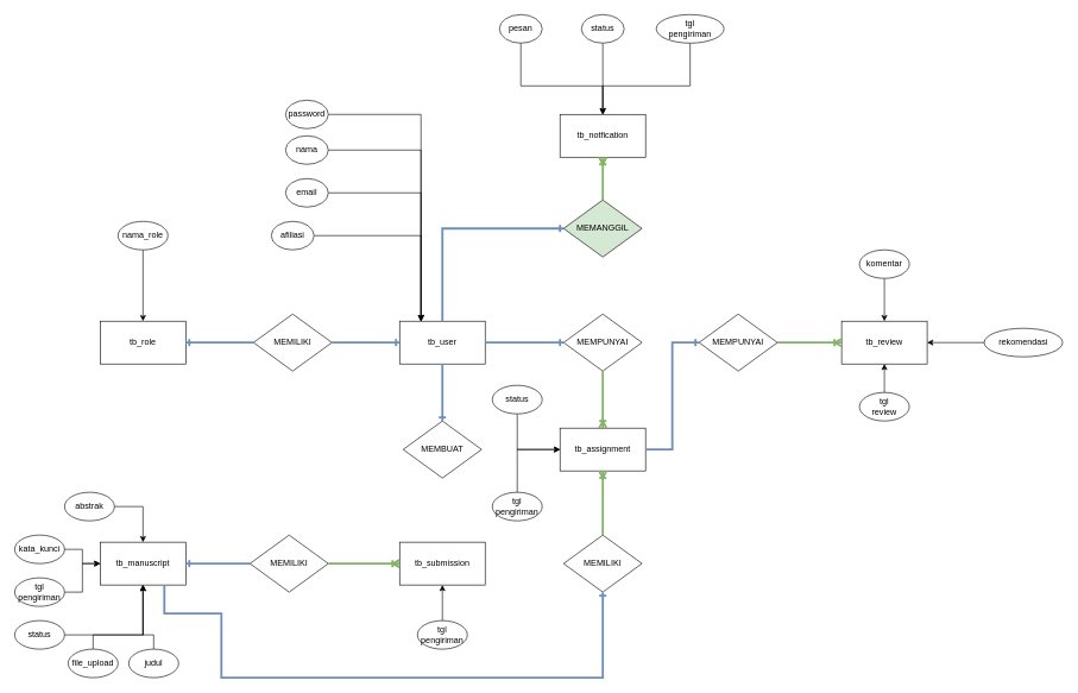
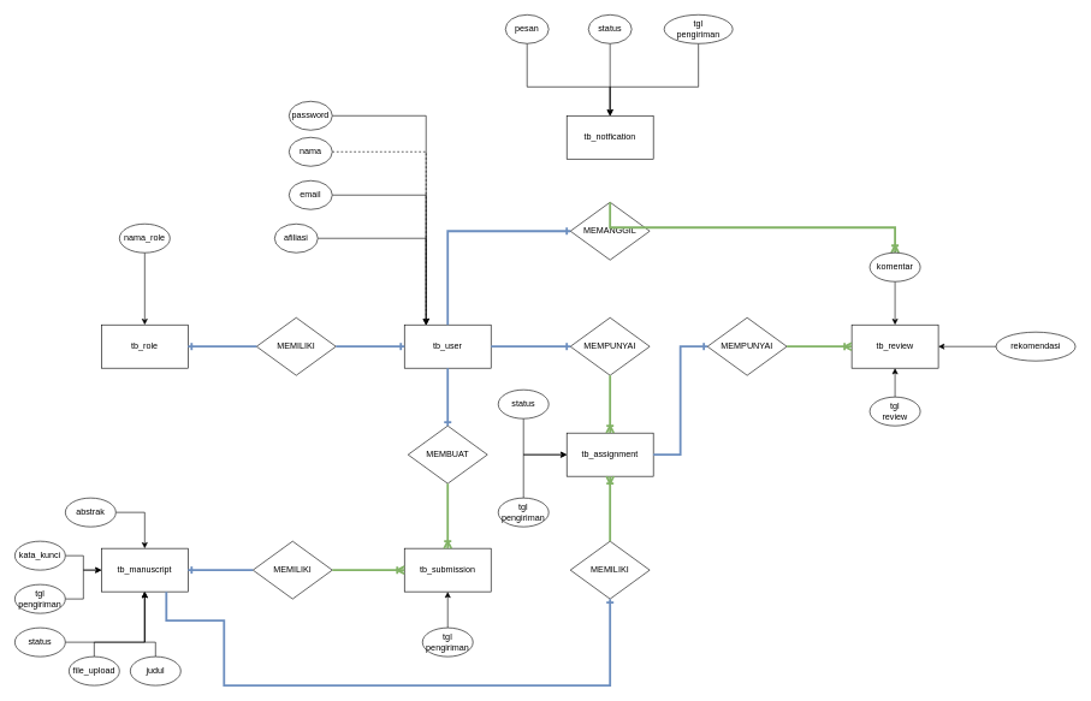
  <mxCell id="0" />
  <mxCell id="1" parent="0" />
  <mxCell id="2" value="tb_assignment" style="rounded=0;whiteSpace=wrap;html=1;" vertex="1" parent="1"><mxGeometry x="785" y="600" width="120" height="60" as="geometry" /></mxCell>
  <mxCell id="3" value="tb_role" style="rounded=0;whiteSpace=wrap;html=1;" vertex="1" parent="1"><mxGeometry x="140" y="450" width="120" height="60" as="geometry" /></mxCell>
  <mxCell id="4" value="tb_review&lt;span style=&quot;color: rgba(0, 0, 0, 0); font-family: monospace; font-size: 0px; text-align: start; text-wrap-mode: nowrap;&quot;&gt;%3CmxGraphModel%3E%3Croot%3E%3CmxCell%20id%3D%220%22%2F%3E%3CmxCell%20id%3D%221%22%20parent%3D%220%22%2F%3E%3CmxCell%20id%3D%222%22%20value%3D%22tb_role%22%20style%3D%22rounded%3D0%3BwhiteSpace%3Dwrap%3Bhtml%3D1%3B%22%20vertex%3D%221%22%20parent%3D%221%22%3E%3CmxGeometry%20x%3D%22140%22%20y%3D%22180%22%20width%3D%22120%22%20height%3D%2260%22%20as%3D%22geometry%22%2F%3E%3C%2FmxCell%3E%3C%2Froot%3E%3C%2FmxGraphModel%3E&lt;/span&gt;" style="rounded=0;whiteSpace=wrap;html=1;" vertex="1" parent="1"><mxGeometry x="1180" y="450" width="120" height="60" as="geometry" /></mxCell>
  <mxCell id="5" value="tb_user" style="rounded=0;whiteSpace=wrap;html=1;" vertex="1" parent="1"><mxGeometry x="560" y="450" width="120" height="60" as="geometry" /></mxCell>
  <mxCell id="6" value="tb_manuscript" style="rounded=0;whiteSpace=wrap;html=1;" vertex="1" parent="1"><mxGeometry x="140" y="760" width="120" height="60" as="geometry" /></mxCell>
  <mxCell id="7" value="tb_notfication" style="rounded=0;whiteSpace=wrap;html=1;" vertex="1" parent="1"><mxGeometry x="785" y="160" width="120" height="60" as="geometry" /></mxCell>
  <mxCell id="8" value="tb_submission" style="rounded=0;whiteSpace=wrap;html=1;" vertex="1" parent="1"><mxGeometry x="560" y="760" width="120" height="60" as="geometry" /></mxCell>
- <mxCell id="9" style="edgeStyle=orthogonalEdgeStyle;rounded=0;orthogonalLoop=1;jettySize=auto;html=1;entryX=0.25;entryY=0;entryDx=0;entryDy=0;" edge="1" parent="1" source="10" target="5"><mxGeometry relative="1" as="geometry"><Array as="points"><mxPoint x="590" y="210" /></Array></mxGeometry></mxCell>
+ <mxCell id="9" style="edgeStyle=orthogonalEdgeStyle;rounded=0;orthogonalLoop=1;jettySize=auto;html=1;entryX=0.25;entryY=0;entryDx=0;entryDy=0;dashed=1;" edge="1" parent="1" source="10" target="5"><mxGeometry relative="1" as="geometry"><Array as="points"><mxPoint x="590" y="210" /></Array></mxGeometry></mxCell>
  <mxCell id="10" value="nama" style="ellipse;whiteSpace=wrap;html=1;" vertex="1" parent="1"><mxGeometry x="400" width="60" height="40" as="geometry" y="190" /></mxCell>
  <mxCell id="11" style="edgeStyle=orthogonalEdgeStyle;rounded=0;orthogonalLoop=1;jettySize=auto;html=1;entryX=0.25;entryY=0;entryDx=0;entryDy=0;" edge="1" parent="1" source="12" target="5"><mxGeometry relative="1" as="geometry"><Array as="points"><mxPoint x="590" y="270" /></Array></mxGeometry></mxCell>
  <mxCell id="12" value="email" style="ellipse;whiteSpace=wrap;html=1;" vertex="1" parent="1"><mxGeometry x="400" y="250" width="60" height="40" as="geometry" /></mxCell>
  <mxCell id="13" style="edgeStyle=orthogonalEdgeStyle;rounded=0;orthogonalLoop=1;jettySize=auto;html=1;entryX=0.25;entryY=0;entryDx=0;entryDy=0;" edge="1" parent="1" source="14" target="5"><mxGeometry relative="1" as="geometry"><mxPoint x="620" y="450" as="targetPoint" /><Array as="points"><mxPoint x="590" y="160" /></Array></mxGeometry></mxCell>
  <mxCell id="14" value="password" style="ellipse;whiteSpace=wrap;html=1;" vertex="1" parent="1"><mxGeometry x="400" y="140" width="60" height="40" as="geometry" /></mxCell>
  <mxCell id="15" style="edgeStyle=orthogonalEdgeStyle;rounded=0;orthogonalLoop=1;jettySize=auto;html=1;entryX=0.25;entryY=0;entryDx=0;entryDy=0;" edge="1" parent="1" source="16" target="5"><mxGeometry relative="1" as="geometry"><Array as="points"><mxPoint x="590" y="330" /></Array></mxGeometry></mxCell>
  <mxCell id="16" value="afiliasi" style="ellipse;whiteSpace=wrap;html=1;" vertex="1" parent="1"><mxGeometry x="380" y="310" width="60" height="40" as="geometry" /></mxCell>
  <mxCell id="17" style="edgeStyle=orthogonalEdgeStyle;rounded=0;orthogonalLoop=1;jettySize=auto;html=1;entryX=0.5;entryY=0;entryDx=0;entryDy=0;" edge="1" parent="1" source="18" target="3"><mxGeometry relative="1" as="geometry" /></mxCell>
  <mxCell id="18" value="nama_role" style="ellipse;whiteSpace=wrap;html=1;" vertex="1" parent="1"><mxGeometry x="165" y="310" width="70" height="40" as="geometry" /></mxCell>
  <mxCell id="19" value="MEMILIKI" style="rhombus;whiteSpace=wrap;html=1;" vertex="1" parent="1"><mxGeometry x="355" y="440" width="110" height="80" as="geometry" /></mxCell>
  <mxCell id="20" value="" style="edgeStyle=elbowEdgeStyle;fontSize=12;html=1;endArrow=ERone;endFill=1;rounded=0;elbow=vertical;entryX=0;entryY=0.5;entryDx=0;entryDy=0;exitX=1;exitY=0.5;exitDx=0;exitDy=0;strokeWidth=3;fillColor=#dae8fc;strokeColor=#6c8ebf;" edge="1" parent="1" source="19" target="5"><mxGeometry width="100" height="100" relative="1" as="geometry"><mxPoint x="330" y="530" as="sourcePoint" /><mxPoint x="430" y="430" as="targetPoint" /></mxGeometry></mxCell>
  <mxCell id="21" value="" style="edgeStyle=elbowEdgeStyle;fontSize=12;html=1;endArrow=ERone;endFill=1;rounded=0;elbow=vertical;entryX=1;entryY=0.5;entryDx=0;entryDy=0;exitX=0;exitY=0.5;exitDx=0;exitDy=0;strokeWidth=3;fillColor=#dae8fc;strokeColor=#6c8ebf;" edge="1" parent="1" source="19" target="3"><mxGeometry width="100" height="100" relative="1" as="geometry"><mxPoint x="290" y="540" as="sourcePoint" /><mxPoint x="385" y="540" as="targetPoint" /></mxGeometry></mxCell>
  <mxCell id="22" value="MEMBUAT" style="rhombus;whiteSpace=wrap;html=1;" vertex="1" parent="1"><mxGeometry x="565" y="590" width="110" height="80" as="geometry" /></mxCell>
  <mxCell id="23" value="" style="edgeStyle=elbowEdgeStyle;fontSize=12;html=1;endArrow=ERone;endFill=1;rounded=0;elbow=vertical;exitX=0.5;exitY=1;exitDx=0;exitDy=0;strokeWidth=3;fillColor=#dae8fc;strokeColor=#6c8ebf;" edge="1" parent="1" source="5" target="22"><mxGeometry width="100" height="100" relative="1" as="geometry"><mxPoint x="440" y="600" as="sourcePoint" /><mxPoint x="535" y="600" as="targetPoint" /></mxGeometry></mxCell>
+ <mxCell id="24" value="" style="edgeStyle=elbowEdgeStyle;fontSize=12;html=1;endArrow=ERoneToMany;rounded=0;strokeWidth=3;fillColor=#d5e8d4;strokeColor=#82b366;elbow=vertical;entryX=0.5;entryY=0;entryDx=0;entryDy=0;exitX=0.5;exitY=1;exitDx=0;exitDy=0;" edge="1" parent="1" source="22" target="8"><mxGeometry width="100" height="100" relative="1" as="geometry"><mxPoint x="550" y="780" as="sourcePoint" /><mxPoint x="650" y="680" as="targetPoint" /></mxGeometry></mxCell>
  <mxCell id="25" value="MEMILIKI" style="rhombus;whiteSpace=wrap;html=1;" vertex="1" parent="1"><mxGeometry x="350" y="750" width="110" height="80" as="geometry" /></mxCell>
  <mxCell id="26" value="" style="edgeStyle=elbowEdgeStyle;fontSize=12;html=1;endArrow=ERoneToMany;rounded=0;strokeWidth=3;fillColor=#d5e8d4;strokeColor=#82b366;elbow=vertical;entryX=0;entryY=0.5;entryDx=0;entryDy=0;exitX=1;exitY=0.5;exitDx=0;exitDy=0;" edge="1" parent="1" source="25" target="8"><mxGeometry width="100" height="100" relative="1" as="geometry"><mxPoint x="500" y="800" as="sourcePoint" /><mxPoint x="500" y="890" as="targetPoint" /></mxGeometry></mxCell>
  <mxCell id="27" value="" style="edgeStyle=elbowEdgeStyle;fontSize=12;html=1;endArrow=ERone;endFill=1;rounded=0;elbow=vertical;entryX=1;entryY=0.5;entryDx=0;entryDy=0;exitX=0;exitY=0.5;exitDx=0;exitDy=0;strokeWidth=3;fillColor=#dae8fc;strokeColor=#6c8ebf;" edge="1" parent="1" source="25" target="6"><mxGeometry width="100" height="100" relative="1" as="geometry"><mxPoint x="235" y="800" as="sourcePoint" /><mxPoint x="330" y="800" as="targetPoint" /></mxGeometry></mxCell>
  <mxCell id="28" value="MEMPUNYAI" style="rhombus;whiteSpace=wrap;html=1;" vertex="1" parent="1"><mxGeometry x="790" y="440" width="110" height="80" as="geometry" /></mxCell>
  <mxCell id="29" value="" style="edgeStyle=elbowEdgeStyle;fontSize=12;html=1;endArrow=ERone;endFill=1;rounded=0;elbow=vertical;exitX=1;exitY=0.5;exitDx=0;exitDy=0;strokeWidth=3;fillColor=#dae8fc;strokeColor=#6c8ebf;entryX=0;entryY=0.5;entryDx=0;entryDy=0;" edge="1" parent="1" source="5" target="28"><mxGeometry width="100" height="100" relative="1" as="geometry"><mxPoint x="730" y="520" as="sourcePoint" /><mxPoint x="730" y="600" as="targetPoint" /></mxGeometry></mxCell>
  <mxCell id="30" value="" style="edgeStyle=elbowEdgeStyle;fontSize=12;html=1;endArrow=ERoneToMany;rounded=0;strokeWidth=3;fillColor=#d5e8d4;strokeColor=#82b366;elbow=vertical;entryX=0.5;entryY=0;entryDx=0;entryDy=0;exitX=0.5;exitY=1;exitDx=0;exitDy=0;" edge="1" parent="1" source="28" target="2"><mxGeometry width="100" height="100" relative="1" as="geometry"><mxPoint x="770" y="510" as="sourcePoint" /><mxPoint x="770" y="600" as="targetPoint" /></mxGeometry></mxCell>
  <mxCell id="31" value="MEMPUNYAI" style="rhombus;whiteSpace=wrap;html=1;" vertex="1" parent="1"><mxGeometry x="980" y="440" width="110" height="80" as="geometry" /></mxCell>
  <mxCell id="32" value="" style="edgeStyle=orthogonalEdgeStyle;fontSize=12;html=1;endArrow=ERone;endFill=1;rounded=0;elbow=vertical;exitX=1;exitY=0.5;exitDx=0;exitDy=0;strokeWidth=3;fillColor=#dae8fc;strokeColor=#6c8ebf;entryX=0;entryY=0.5;entryDx=0;entryDy=0;" edge="1" parent="1" source="2" target="31"><mxGeometry width="100" height="100" relative="1" as="geometry"><mxPoint x="930" y="640" as="sourcePoint" /><mxPoint x="1040" y="640" as="targetPoint" /></mxGeometry></mxCell>
  <mxCell id="33" value="" style="edgeStyle=elbowEdgeStyle;fontSize=12;html=1;endArrow=ERoneToMany;rounded=0;strokeWidth=3;fillColor=#d5e8d4;strokeColor=#82b366;elbow=vertical;entryX=0;entryY=0.5;entryDx=0;entryDy=0;exitX=1;exitY=0.5;exitDx=0;exitDy=0;" edge="1" parent="1" source="31" target="4"><mxGeometry width="100" height="100" relative="1" as="geometry"><mxPoint x="1120" y="520" as="sourcePoint" /><mxPoint x="1120" y="600" as="targetPoint" /></mxGeometry></mxCell>
  <mxCell id="34" style="edgeStyle=orthogonalEdgeStyle;rounded=0;orthogonalLoop=1;jettySize=auto;html=1;entryX=0.5;entryY=0;entryDx=0;entryDy=0;" edge="1" parent="1" source="35" target="7"><mxGeometry relative="1" as="geometry" /></mxCell>
  <mxCell id="35" value="status" style="ellipse;whiteSpace=wrap;html=1;" vertex="1" parent="1"><mxGeometry x="815" y="20" width="60" height="40" as="geometry" /></mxCell>
  <mxCell id="36" style="edgeStyle=orthogonalEdgeStyle;rounded=0;orthogonalLoop=1;jettySize=auto;html=1;entryX=0.5;entryY=0;entryDx=0;entryDy=0;" edge="1" parent="1" source="37" target="7"><mxGeometry relative="1" as="geometry"><Array as="points"><mxPoint x="730" y="120" /><mxPoint x="845" y="120" /></Array></mxGeometry></mxCell>
  <mxCell id="37" value="pesan" style="ellipse;whiteSpace=wrap;html=1;" vertex="1" parent="1"><mxGeometry x="700" y="20" width="60" height="40" as="geometry" /></mxCell>
  <mxCell id="38" style="edgeStyle=orthogonalEdgeStyle;rounded=0;orthogonalLoop=1;jettySize=auto;html=1;entryX=0.5;entryY=0;entryDx=0;entryDy=0;" edge="1" parent="1" source="39" target="7"><mxGeometry relative="1" as="geometry"><Array as="points"><mxPoint x="968" y="120" /><mxPoint x="845" y="120" /></Array></mxGeometry></mxCell>
  <mxCell id="39" value="tgl&lt;div&gt;pengiriman&lt;/div&gt;" style="ellipse;whiteSpace=wrap;html=1;" vertex="1" parent="1"><mxGeometry x="920" y="20" width="95" height="40" as="geometry" /></mxCell>
- <mxCell id="40" value="MEMANGGIL" style="rhombus;whiteSpace=wrap;html=1;fillColor=#d5e8d4;" vertex="1" parent="1"><mxGeometry x="790" y="280" width="110" height="80" as="geometry" /></mxCell>
+ <mxCell id="40" value="MEMANGGIL" style="rhombus;whiteSpace=wrap;html=1;" vertex="1" parent="1"><mxGeometry x="790" y="280" width="110" height="80" as="geometry" /></mxCell>
  <mxCell id="41" value="" style="edgeStyle=elbowEdgeStyle;fontSize=12;html=1;endArrow=ERone;endFill=1;rounded=0;elbow=vertical;exitX=0.5;exitY=0;exitDx=0;exitDy=0;strokeWidth=3;fillColor=#dae8fc;strokeColor=#6c8ebf;entryX=0;entryY=0.5;entryDx=0;entryDy=0;" edge="1" parent="1" source="5" target="40"><mxGeometry width="100" height="100" relative="1" as="geometry"><mxPoint x="600" y="420" as="sourcePoint" /><mxPoint x="710" y="420" as="targetPoint" /><Array as="points"><mxPoint x="700" y="320" /></Array></mxGeometry></mxCell>
- <mxCell id="42" value="" style="edgeStyle=elbowEdgeStyle;fontSize=12;html=1;endArrow=ERoneToMany;rounded=0;strokeWidth=3;fillColor=#d5e8d4;strokeColor=#82b366;elbow=vertical;entryX=0.5;entryY=1;entryDx=0;entryDy=0;exitX=0.5;exitY=0;exitDx=0;exitDy=0;" edge="1" parent="1" source="40" target="7"><mxGeometry width="100" height="100" relative="1" as="geometry"><mxPoint x="940" y="270" as="sourcePoint" /><mxPoint x="940" y="350" as="targetPoint" /></mxGeometry></mxCell>
+ <mxCell id="42" value="" style="edgeStyle=elbowEdgeStyle;fontSize=12;html=1;endArrow=ERoneToMany;rounded=0;strokeWidth=3;fillColor=#d5e8d4;strokeColor=#82b366;elbow=vertical;exitX=0.5;exitY=0;exitDx=0;exitDy=0;" edge="1" parent="1" source="40" target="69"><mxGeometry width="100" height="100" relative="1" as="geometry"><mxPoint x="940" y="270" as="sourcePoint" /><mxPoint x="940" y="350" as="targetPoint" /></mxGeometry></mxCell>
  <mxCell id="43" style="edgeStyle=orthogonalEdgeStyle;rounded=0;orthogonalLoop=1;jettySize=auto;html=1;exitX=1;exitY=0.5;exitDx=0;exitDy=0;entryX=0;entryY=0.5;entryDx=0;entryDy=0;" edge="1" parent="1" source="44" target="6"><mxGeometry relative="1" as="geometry"><mxPoint x="130" y="830.294" as="targetPoint" /></mxGeometry></mxCell>
  <mxCell id="44" value="tgl&lt;br&gt;pengiriman" style="ellipse;whiteSpace=wrap;html=1;" vertex="1" parent="1"><mxGeometry x="20" y="810" width="70" height="40" as="geometry" /></mxCell>
  <mxCell id="45" style="edgeStyle=orthogonalEdgeStyle;rounded=0;orthogonalLoop=1;jettySize=auto;html=1;entryX=0.5;entryY=1;entryDx=0;entryDy=0;" edge="1" parent="1" source="46" target="6"><mxGeometry relative="1" as="geometry"><Array as="points"><mxPoint x="215" y="890" /><mxPoint x="200" y="890" /></Array></mxGeometry></mxCell>
  <mxCell id="46" value="judul" style="ellipse;whiteSpace=wrap;html=1;" vertex="1" parent="1"><mxGeometry x="180" y="910" width="70" height="40" as="geometry" /></mxCell>
  <mxCell id="47" style="edgeStyle=orthogonalEdgeStyle;rounded=0;orthogonalLoop=1;jettySize=auto;html=1;exitX=1;exitY=0.5;exitDx=0;exitDy=0;entryX=0;entryY=0.5;entryDx=0;entryDy=0;" edge="1" parent="1" source="48" target="6"><mxGeometry relative="1" as="geometry" /></mxCell>
  <mxCell id="48" value="kata_kunci" style="ellipse;whiteSpace=wrap;html=1;" vertex="1" parent="1"><mxGeometry x="20" y="750" width="70" height="40" as="geometry" /></mxCell>
  <mxCell id="49" style="edgeStyle=orthogonalEdgeStyle;rounded=0;orthogonalLoop=1;jettySize=auto;html=1;entryX=0.5;entryY=0;entryDx=0;entryDy=0;" edge="1" parent="1" source="50" target="6"><mxGeometry relative="1" as="geometry"><Array as="points"><mxPoint x="200" y="710" /></Array></mxGeometry></mxCell>
  <mxCell id="50" value="abstrak" style="ellipse;whiteSpace=wrap;html=1;" vertex="1" parent="1"><mxGeometry x="90" y="690" width="70" height="40" as="geometry" /></mxCell>
  <mxCell id="51" style="edgeStyle=orthogonalEdgeStyle;rounded=0;orthogonalLoop=1;jettySize=auto;html=1;entryX=0.5;entryY=1;entryDx=0;entryDy=0;" edge="1" parent="1" source="52" target="6"><mxGeometry relative="1" as="geometry" /></mxCell>
  <mxCell id="52" value="status" style="ellipse;whiteSpace=wrap;html=1;" vertex="1" parent="1"><mxGeometry x="20" y="870" width="70" height="40" as="geometry" /></mxCell>
  <mxCell id="53" style="edgeStyle=orthogonalEdgeStyle;rounded=0;orthogonalLoop=1;jettySize=auto;html=1;entryX=0.5;entryY=1;entryDx=0;entryDy=0;" edge="1" parent="1" source="54" target="6"><mxGeometry relative="1" as="geometry"><Array as="points"><mxPoint x="130" y="890" /><mxPoint x="200" y="890" /></Array></mxGeometry></mxCell>
  <mxCell id="54" value="file_upload" style="ellipse;whiteSpace=wrap;html=1;" vertex="1" parent="1"><mxGeometry x="95" y="910" width="70" height="40" as="geometry" /></mxCell>
  <mxCell id="55" style="edgeStyle=orthogonalEdgeStyle;rounded=0;orthogonalLoop=1;jettySize=auto;html=1;entryX=0.5;entryY=1;entryDx=0;entryDy=0;" edge="1" parent="1" source="56" target="8"><mxGeometry relative="1" as="geometry" /></mxCell>
  <mxCell id="56" value="tgl&lt;div&gt;pengiriman&lt;/div&gt;" style="ellipse;whiteSpace=wrap;html=1;" vertex="1" parent="1"><mxGeometry x="585" y="870" width="70" height="40" as="geometry" /></mxCell>
  <mxCell id="57" value="MEMILIKI" style="rhombus;whiteSpace=wrap;html=1;" vertex="1" parent="1"><mxGeometry x="790" y="750" width="110" height="80" as="geometry" /></mxCell>
  <mxCell id="58" value="" style="edgeStyle=orthogonalEdgeStyle;fontSize=12;html=1;endArrow=ERone;endFill=1;rounded=0;elbow=vertical;entryX=0.5;entryY=1;entryDx=0;entryDy=0;exitX=0.75;exitY=1;exitDx=0;exitDy=0;strokeWidth=3;fillColor=#dae8fc;strokeColor=#6c8ebf;" edge="1" parent="1" source="6" target="57"><mxGeometry width="100" height="100" relative="1" as="geometry"><mxPoint x="380" y="950.29" as="sourcePoint" /><mxPoint x="290" y="950.29" as="targetPoint" /><Array as="points"><mxPoint x="230" y="860" /><mxPoint x="310" y="860" /><mxPoint x="310" y="950" /><mxPoint x="845" y="950" /></Array></mxGeometry></mxCell>
  <mxCell id="59" value="" style="edgeStyle=elbowEdgeStyle;fontSize=12;html=1;endArrow=ERoneToMany;rounded=0;strokeWidth=3;fillColor=#d5e8d4;strokeColor=#82b366;elbow=vertical;entryX=0.5;entryY=1;entryDx=0;entryDy=0;exitX=0.5;exitY=0;exitDx=0;exitDy=0;" edge="1" parent="1" source="57" target="2"><mxGeometry width="100" height="100" relative="1" as="geometry"><mxPoint x="966.91" y="680" as="sourcePoint" /><mxPoint x="966.91" y="760" as="targetPoint" /></mxGeometry></mxCell>
  <mxCell id="60" style="edgeStyle=orthogonalEdgeStyle;rounded=0;orthogonalLoop=1;jettySize=auto;html=1;entryX=0;entryY=0.5;entryDx=0;entryDy=0;" edge="1" parent="1" source="61" target="2"><mxGeometry relative="1" as="geometry"><Array as="points"><mxPoint x="725" y="630" /></Array></mxGeometry></mxCell>
  <mxCell id="61" value="tgl&lt;div&gt;pengiriman&lt;/div&gt;" style="ellipse;whiteSpace=wrap;html=1;" vertex="1" parent="1"><mxGeometry x="690" y="690" width="70" height="40" as="geometry" /></mxCell>
  <mxCell id="62" style="edgeStyle=orthogonalEdgeStyle;rounded=0;orthogonalLoop=1;jettySize=auto;html=1;entryX=0;entryY=0.5;entryDx=0;entryDy=0;" edge="1" parent="1" source="63" target="2"><mxGeometry relative="1" as="geometry"><Array as="points"><mxPoint x="725" y="630" /></Array></mxGeometry></mxCell>
  <mxCell id="63" value="status" style="ellipse;whiteSpace=wrap;html=1;" vertex="1" parent="1"><mxGeometry x="690" y="540" width="70" height="40" as="geometry" /></mxCell>
  <mxCell id="64" style="edgeStyle=orthogonalEdgeStyle;rounded=0;orthogonalLoop=1;jettySize=auto;html=1;" edge="1" parent="1" source="65" target="4"><mxGeometry relative="1" as="geometry" /></mxCell>
  <mxCell id="65" value="tgl&lt;div&gt;review&lt;/div&gt;" style="ellipse;whiteSpace=wrap;html=1;" vertex="1" parent="1"><mxGeometry x="1205" y="550" width="70" height="40" as="geometry" /></mxCell>
  <mxCell id="66" style="edgeStyle=orthogonalEdgeStyle;rounded=0;orthogonalLoop=1;jettySize=auto;html=1;entryX=1;entryY=0.5;entryDx=0;entryDy=0;" edge="1" parent="1" source="67" target="4"><mxGeometry relative="1" as="geometry" /></mxCell>
  <mxCell id="67" value="rekomendasi" style="ellipse;whiteSpace=wrap;html=1;" vertex="1" parent="1"><mxGeometry x="1380" y="460" width="110" height="40" as="geometry" /></mxCell>
  <mxCell id="68" style="edgeStyle=orthogonalEdgeStyle;rounded=0;orthogonalLoop=1;jettySize=auto;html=1;" edge="1" parent="1" source="69" target="4"><mxGeometry relative="1" as="geometry" /></mxCell>
  <mxCell id="69" value="komentar" style="ellipse;whiteSpace=wrap;html=1;" vertex="1" parent="1"><mxGeometry x="1205" y="350" width="70" height="40" as="geometry" /></mxCell>
